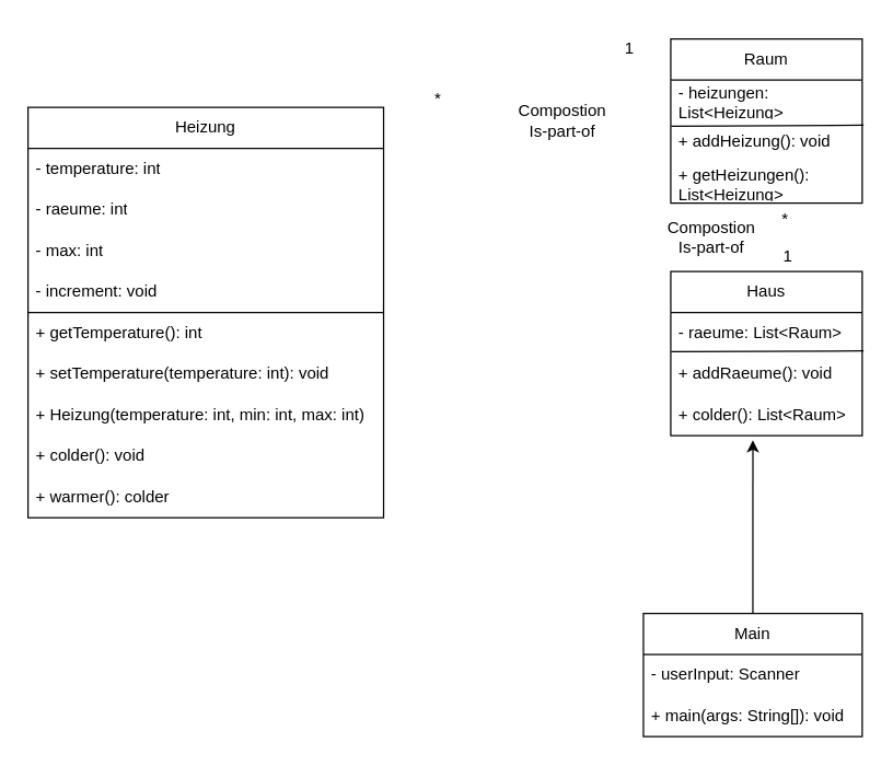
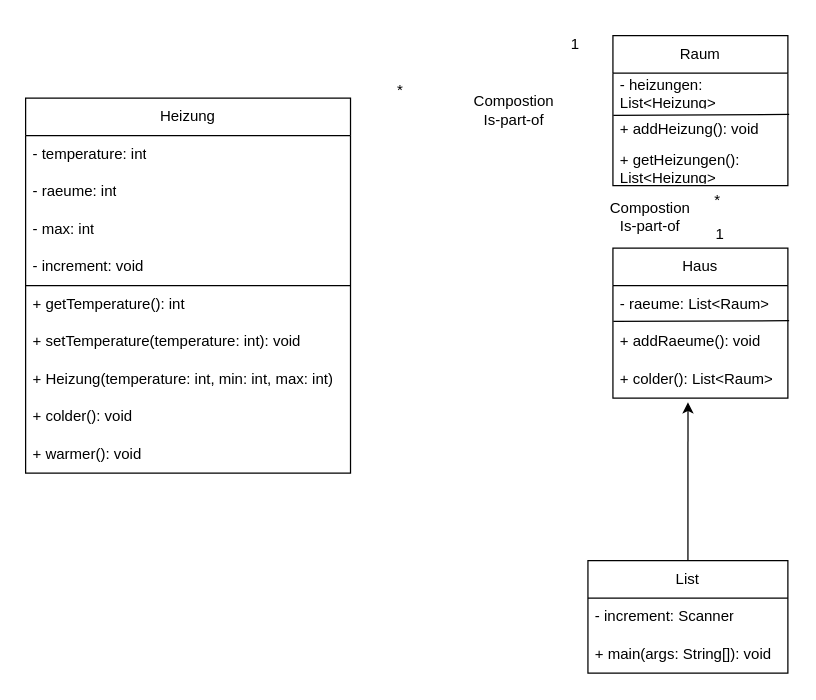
  <mxCell id="0" />
  <mxCell id="1" parent="0" />
- <mxCell id="2" value="Main" style="swimlane;fontStyle=0;childLayout=stackLayout;horizontal=1;startSize=30;horizontalStack=0;resizeParent=1;resizeParentMax=0;resizeLast=0;collapsible=1;marginBottom=0;whiteSpace=wrap;html=1;" parent="1" vertex="1"><mxGeometry x="470" y="448" width="160" height="90" as="geometry" /></mxCell>
- <mxCell id="3" value="- userInput: Scanner" style="text;strokeColor=none;fillColor=none;align=left;verticalAlign=middle;spacingLeft=4;spacingRight=4;overflow=hidden;points=[[0,0.5],[1,0.5]];portConstraint=eastwest;rotatable=0;whiteSpace=wrap;html=1;" parent="2" vertex="1"><mxGeometry y="30" width="160" height="30" as="geometry" /></mxCell>
+ <mxCell id="2" value="List" style="swimlane;fontStyle=0;childLayout=stackLayout;horizontal=1;startSize=30;horizontalStack=0;resizeParent=1;resizeParentMax=0;resizeLast=0;collapsible=1;marginBottom=0;whiteSpace=wrap;html=1;" parent="1" vertex="1"><mxGeometry x="470" y="448" width="160" height="90" as="geometry" /></mxCell>
+ <mxCell id="3" value="- increment: Scanner" style="text;strokeColor=none;fillColor=none;align=left;verticalAlign=middle;spacingLeft=4;spacingRight=4;overflow=hidden;points=[[0,0.5],[1,0.5]];portConstraint=eastwest;rotatable=0;whiteSpace=wrap;html=1;" parent="2" vertex="1"><mxGeometry y="30" width="160" height="30" as="geometry" /></mxCell>
  <mxCell id="4" value="+ main(args: String[]): void" style="text;strokeColor=none;fillColor=none;align=left;verticalAlign=middle;spacingLeft=4;spacingRight=4;overflow=hidden;points=[[0,0.5],[1,0.5]];portConstraint=eastwest;rotatable=0;whiteSpace=wrap;html=1;" parent="2" vertex="1"><mxGeometry y="60" width="160" height="30" as="geometry" /></mxCell>
  <mxCell id="5" value="Haus" style="swimlane;fontStyle=0;childLayout=stackLayout;horizontal=1;startSize=30;horizontalStack=0;resizeParent=1;resizeParentMax=0;resizeLast=0;collapsible=1;marginBottom=0;whiteSpace=wrap;html=1;" parent="1" vertex="1"><mxGeometry x="490" y="198" width="140" height="120" as="geometry" /></mxCell>
  <mxCell id="6" value="- raeume: List&amp;lt;Raum&amp;gt;" style="text;strokeColor=none;fillColor=none;align=left;verticalAlign=middle;spacingLeft=4;spacingRight=4;overflow=hidden;points=[[0,0.5],[1,0.5]];portConstraint=eastwest;rotatable=0;whiteSpace=wrap;html=1;" parent="5" vertex="1"><mxGeometry y="30" width="140" height="30" as="geometry" /></mxCell>
  <mxCell id="7" value="+ addRaeume(): void" style="text;strokeColor=none;fillColor=none;align=left;verticalAlign=middle;spacingLeft=4;spacingRight=4;overflow=hidden;points=[[0,0.5],[1,0.5]];portConstraint=eastwest;rotatable=0;whiteSpace=wrap;html=1;" parent="5" vertex="1"><mxGeometry y="60" width="140" height="30" as="geometry" /></mxCell>
  <mxCell id="8" value="+ colder(): List&amp;lt;Raum&amp;gt;" style="text;strokeColor=none;fillColor=none;align=left;verticalAlign=middle;spacingLeft=4;spacingRight=4;overflow=hidden;points=[[0,0.5],[1,0.5]];portConstraint=eastwest;rotatable=0;whiteSpace=wrap;html=1;" parent="5" vertex="1"><mxGeometry y="90" width="140" height="30" as="geometry" /></mxCell>
  <mxCell id="9" value="Raum" style="swimlane;fontStyle=0;childLayout=stackLayout;horizontal=1;startSize=30;horizontalStack=0;resizeParent=1;resizeParentMax=0;resizeLast=0;collapsible=1;marginBottom=0;whiteSpace=wrap;html=1;" parent="1" vertex="1"><mxGeometry x="490" y="28" width="140" height="120" as="geometry" /></mxCell>
  <mxCell id="10" value="- heizungen: List&amp;lt;Heizung&amp;gt;" style="text;strokeColor=none;fillColor=none;align=left;verticalAlign=middle;spacingLeft=4;spacingRight=4;overflow=hidden;points=[[0,0.5],[1,0.5]];portConstraint=eastwest;rotatable=0;whiteSpace=wrap;html=1;" parent="9" vertex="1"><mxGeometry y="30" width="140" height="30" as="geometry" /></mxCell>
  <mxCell id="11" value="+ addHeizung(): void" style="text;strokeColor=none;fillColor=none;align=left;verticalAlign=middle;spacingLeft=4;spacingRight=4;overflow=hidden;points=[[0,0.5],[1,0.5]];portConstraint=eastwest;rotatable=0;whiteSpace=wrap;html=1;" parent="9" vertex="1"><mxGeometry y="60" width="140" height="30" as="geometry" /></mxCell>
  <mxCell id="12" value="" style="endArrow=none;html=1;rounded=0;exitX=-0.005;exitY=0.022;exitDx=0;exitDy=0;exitPerimeter=0;" edge="1" parent="9"><mxGeometry width="50" height="50" relative="1" as="geometry"><mxPoint x="0.3" y="63.66" as="sourcePoint" /><mxPoint x="141" y="63" as="targetPoint" /></mxGeometry></mxCell>
  <mxCell id="13" value="+ getHeizungen(): List&amp;lt;Heizung&amp;gt;" style="text;strokeColor=none;fillColor=none;align=left;verticalAlign=middle;spacingLeft=4;spacingRight=4;overflow=hidden;points=[[0,0.5],[1,0.5]];portConstraint=eastwest;rotatable=0;whiteSpace=wrap;html=1;" parent="9" vertex="1"><mxGeometry y="90" width="140" height="30" as="geometry" /></mxCell>
  <mxCell id="14" value="*" style="text;html=1;align=center;verticalAlign=middle;whiteSpace=wrap;rounded=0;" vertex="1" parent="1"><mxGeometry x="290" y="57" width="60" height="30" as="geometry" /></mxCell>
  <mxCell id="15" value="*" style="text;html=1;align=center;verticalAlign=middle;whiteSpace=wrap;rounded=0;" vertex="1" parent="1"><mxGeometry x="544" y="145" width="60" height="30" as="geometry" /></mxCell>
  <mxCell id="16" value="1" style="text;html=1;align=center;verticalAlign=middle;whiteSpace=wrap;rounded=0;" vertex="1" parent="1"><mxGeometry x="430" y="20" width="60" height="30" as="geometry" /></mxCell>
  <mxCell id="17" value="1" style="text;html=1;align=center;verticalAlign=middle;whiteSpace=wrap;rounded=0;" vertex="1" parent="1"><mxGeometry x="546" y="172" width="60" height="30" as="geometry" /></mxCell>
  <mxCell id="18" value="Compostion&lt;br&gt;Is-part-of" style="text;html=1;align=center;verticalAlign=middle;whiteSpace=wrap;rounded=0;" vertex="1" parent="1"><mxGeometry x="490" y="158" width="60" height="30" as="geometry" /></mxCell>
  <mxCell id="19" value="Compostion&lt;br&gt;Is-part-of" style="text;html=1;align=center;verticalAlign=middle;whiteSpace=wrap;rounded=0;" vertex="1" parent="1"><mxGeometry x="381" y="73" width="60" height="30" as="geometry" /></mxCell>
  <mxCell id="20" value="" style="endArrow=none;html=1;rounded=0;exitX=-0.005;exitY=0.022;exitDx=0;exitDy=0;exitPerimeter=0;" edge="1" parent="1"><mxGeometry width="50" height="50" relative="1" as="geometry"><mxPoint x="490.3" y="256.66" as="sourcePoint" /><mxPoint x="631" y="256" as="targetPoint" /></mxGeometry></mxCell>
  <mxCell id="21" value="" style="endArrow=classic;html=1;rounded=0;entryX=0.429;entryY=1.111;entryDx=0;entryDy=0;entryPerimeter=0;exitX=0.5;exitY=0;exitDx=0;exitDy=0;" edge="1" parent="1" source="2" target="8"><mxGeometry width="50" height="50" relative="1" as="geometry"><mxPoint x="330" y="428" as="sourcePoint" /><mxPoint x="400" y="378" as="targetPoint" /></mxGeometry></mxCell>
  <mxCell id="22" value="" style="group" vertex="1" connectable="0" parent="1"><mxGeometry x="20" y="78" width="260" height="300" as="geometry" /></mxCell>
  <mxCell id="23" value="Heizung" style="swimlane;fontStyle=0;childLayout=stackLayout;horizontal=1;startSize=30;horizontalStack=0;resizeParent=1;resizeParentMax=0;resizeLast=0;collapsible=1;marginBottom=0;whiteSpace=wrap;html=1;" parent="22" vertex="1"><mxGeometry width="260" height="300" as="geometry" /></mxCell>
  <mxCell id="24" value="- temperature: int" style="text;strokeColor=none;fillColor=none;align=left;verticalAlign=middle;spacingLeft=4;spacingRight=4;overflow=hidden;points=[[0,0.5],[1,0.5]];portConstraint=eastwest;rotatable=0;whiteSpace=wrap;html=1;" parent="23" vertex="1"><mxGeometry y="30" width="260" height="30" as="geometry" /></mxCell>
  <mxCell id="25" value="- raeume: int" style="text;strokeColor=none;fillColor=none;align=left;verticalAlign=middle;spacingLeft=4;spacingRight=4;overflow=hidden;points=[[0,0.5],[1,0.5]];portConstraint=eastwest;rotatable=0;whiteSpace=wrap;html=1;" parent="23" vertex="1"><mxGeometry y="60" width="260" height="30" as="geometry" /></mxCell>
  <mxCell id="26" value="- max: int" style="text;strokeColor=none;fillColor=none;align=left;verticalAlign=middle;spacingLeft=4;spacingRight=4;overflow=hidden;points=[[0,0.5],[1,0.5]];portConstraint=eastwest;rotatable=0;whiteSpace=wrap;html=1;" parent="23" vertex="1"><mxGeometry y="90" width="260" height="30" as="geometry" /></mxCell>
  <mxCell id="27" value="- increment: void" style="text;strokeColor=none;fillColor=none;align=left;verticalAlign=middle;spacingLeft=4;spacingRight=4;overflow=hidden;points=[[0,0.5],[1,0.5]];portConstraint=eastwest;rotatable=0;whiteSpace=wrap;html=1;" parent="23" vertex="1"><mxGeometry y="120" width="260" height="30" as="geometry" /></mxCell>
  <mxCell id="28" value="+ getTemperature(): int" style="text;strokeColor=none;fillColor=none;align=left;verticalAlign=middle;spacingLeft=4;spacingRight=4;overflow=hidden;points=[[0,0.5],[1,0.5]];portConstraint=eastwest;rotatable=0;whiteSpace=wrap;html=1;" parent="23" vertex="1"><mxGeometry y="150" width="260" height="30" as="geometry" /></mxCell>
  <mxCell id="29" value="+ setTemperature(temperature: int): void" style="text;strokeColor=none;fillColor=none;align=left;verticalAlign=middle;spacingLeft=4;spacingRight=4;overflow=hidden;points=[[0,0.5],[1,0.5]];portConstraint=eastwest;rotatable=0;whiteSpace=wrap;html=1;" parent="23" vertex="1"><mxGeometry y="180" width="260" height="30" as="geometry" /></mxCell>
  <mxCell id="30" value="+ Heizung(temperature: int, min: int, max: int)" style="text;strokeColor=none;fillColor=none;align=left;verticalAlign=middle;spacingLeft=4;spacingRight=4;overflow=hidden;points=[[0,0.5],[1,0.5]];portConstraint=eastwest;rotatable=0;whiteSpace=wrap;html=1;" parent="23" vertex="1"><mxGeometry y="210" width="260" height="30" as="geometry" /></mxCell>
  <mxCell id="31" value="+ colder(): void" style="text;strokeColor=none;fillColor=none;align=left;verticalAlign=middle;spacingLeft=4;spacingRight=4;overflow=hidden;points=[[0,0.5],[1,0.5]];portConstraint=eastwest;rotatable=0;whiteSpace=wrap;html=1;" parent="23" vertex="1"><mxGeometry y="240" width="260" height="30" as="geometry" /></mxCell>
- <mxCell id="32" value="+ warmer(): colder" style="text;strokeColor=none;fillColor=none;align=left;verticalAlign=middle;spacingLeft=4;spacingRight=4;overflow=hidden;points=[[0,0.5],[1,0.5]];portConstraint=eastwest;rotatable=0;whiteSpace=wrap;html=1;" parent="23" vertex="1"><mxGeometry y="270" width="260" height="30" as="geometry" /></mxCell>
+ <mxCell id="32" value="+ warmer(): void" style="text;strokeColor=none;fillColor=none;align=left;verticalAlign=middle;spacingLeft=4;spacingRight=4;overflow=hidden;points=[[0,0.5],[1,0.5]];portConstraint=eastwest;rotatable=0;whiteSpace=wrap;html=1;" parent="23" vertex="1"><mxGeometry y="270" width="260" height="30" as="geometry" /></mxCell>
  <mxCell id="33" value="" style="endArrow=none;html=1;rounded=0;" parent="22" edge="1"><mxGeometry width="50" height="50" relative="1" as="geometry"><mxPoint y="150" as="sourcePoint" /><mxPoint x="260" y="150" as="targetPoint" /></mxGeometry></mxCell>
